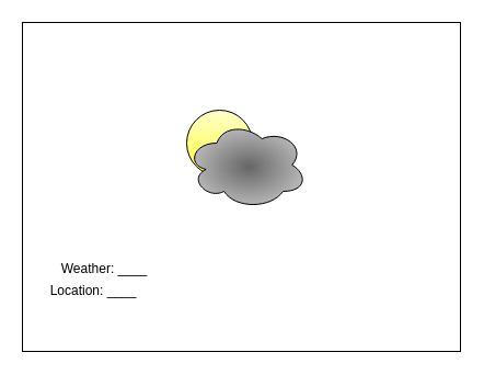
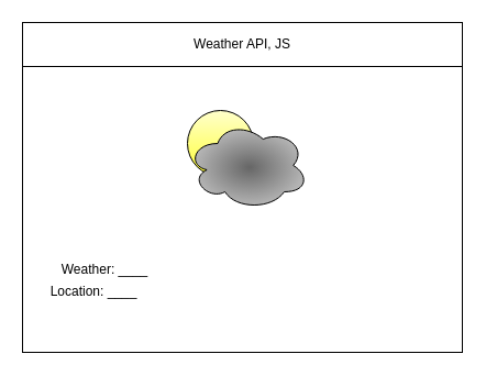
  <mxCell id="0" />
  <mxCell id="1" parent="0" />
  <mxCell id="2" value="" style="rounded=0;whiteSpace=wrap;html=1;" parent="1" vertex="1"><mxGeometry x="20" y="20" width="400" height="300" as="geometry" /></mxCell>
+ <mxCell id="3" value="Weather API, JS" style="rounded=0;whiteSpace=wrap;html=1;" parent="1" vertex="1"><mxGeometry x="20" y="20" width="400" height="40" as="geometry" /></mxCell>
  <mxCell id="4" value="" style="ellipse;whiteSpace=wrap;html=1;aspect=fixed;fillColor=#FFFFCC;gradientColor=#FFFF33;" vertex="1" parent="1"><mxGeometry x="170" y="100" width="60" height="60" as="geometry" /></mxCell>
  <mxCell id="5" value="" style="ellipse;shape=cloud;whiteSpace=wrap;html=1;gradientColor=#B3B3B3;gradientDirection=radial;fillColor=#666666;" vertex="1" parent="1"><mxGeometry x="170" y="110" width="110" height="80" as="geometry" /></mxCell>
  <mxCell id="6" value="Weather: ____" style="text;html=1;strokeColor=none;fillColor=none;align=center;verticalAlign=middle;whiteSpace=wrap;rounded=0;" vertex="1" parent="1"><mxGeometry x="40" y="230" width="110" height="30" as="geometry" /></mxCell>
  <mxCell id="7" value="Location: ____" style="text;html=1;strokeColor=none;fillColor=none;align=center;verticalAlign=middle;whiteSpace=wrap;rounded=0;" vertex="1" parent="1"><mxGeometry x="30" y="250" width="110" height="30" as="geometry" /></mxCell>
